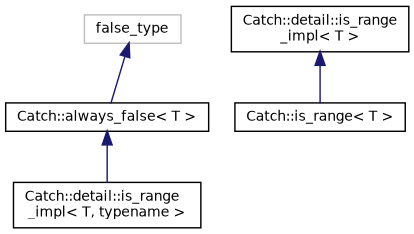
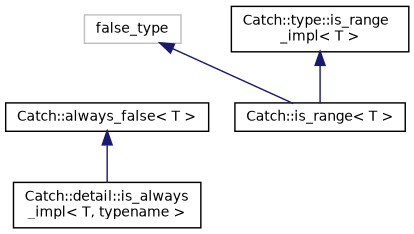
  digraph {
    rankdir=TB
    node [color=black fillcolor=white fontname=Helvetica fontsize=10 shape=record style=filled]
    edge [color=midnightblue dir=back fontname=Helvetica fontsize=10 labelfontname=Helvetica labelfontsize=10 style=solid]
    n1 [color=grey75 height=0.2 label=false_type width=0.4]
    n2 [height=0.2 label="Catch::always_false\< T \>" width=0.4]
-   n3 [height=0.2 label="Catch::detail::is_range\l_impl\< T, typename \>" width=0.4]
-   n4 [height=0.2 label="Catch::detail::is_range\l_impl\< T \>" width=0.4]
+   n3 [height=0.2 label="Catch::detail::is_always\l_impl\< T, typename \>" width=0.4]
+   n4 [height=0.2 label="Catch::type::is_range\l_impl\< T \>" width=0.4]
    n5 [height=0.2 label="Catch::is_range\< T \>" width=0.4]
-   n1 -> n2
+   n1 -> n5
    n2 -> n3
    n4 -> n5
  }
